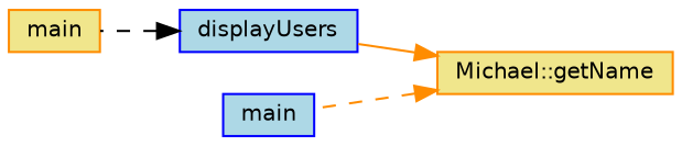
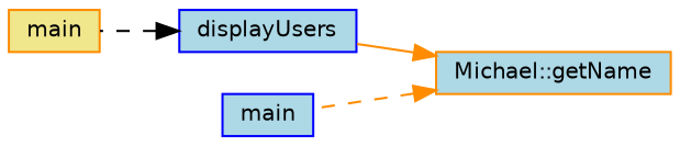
  digraph {
    rankdir=RL
    node [color=darkorange fillcolor=khaki fontname=Helvetica fontsize=10 shape=record style=filled]
    edge [color=darkorange dir=back fontname=Helvetica fontsize=10 labelfontname=Helvetica labelfontsize=10 style=dashed]
-   n1 [fontcolor=black height=0.2 label="Michael::getName" width=0.4]
+   n1 [fillcolor=lightblue fontcolor=black height=0.2 label="Michael::getName" width=0.4]
    n2 [color=blue fillcolor=lightblue height=0.2 label=displayUsers width=0.4]
    n3 [color=blue fillcolor=lightblue height=0.2 label=main width=0.4]
    n4 [height=0.2 label=main width=0.4]
    n1 -> n2 [style=solid]
    n1 -> n3
    n2 -> n4 [color=black]
  }
